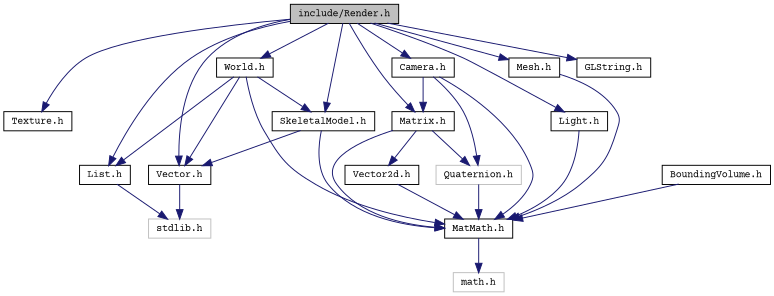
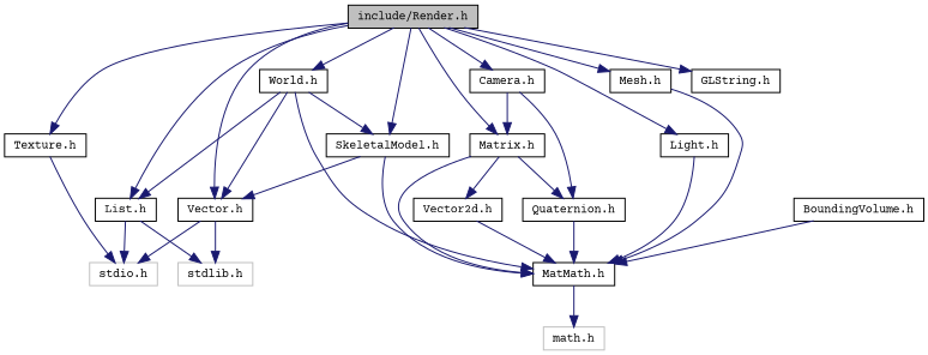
  digraph {
    fontname="Courier Prime"
    node [color=black fillcolor=white fontname="Courier Prime" fontsize=10 shape=record style=filled]
    edge [color=midnightblue fontname="Courier Prime" fontsize=10 labelfontname=Helvetica labelfontsize=10 style=solid]
    n1 [fillcolor=grey75 fontcolor=black height=0.2 label="include/Render.h" width=0.4]
    n2 [height=0.2 label="List.h" width=0.4]
    n3 [height=0.2 label="Vector.h" width=0.4]
    n4 [height=0.2 label="Matrix.h" width=0.4]
    n5 [height=0.2 label="Light.h" width=0.4]
    n6 [height=0.2 label="World.h" width=0.4]
    n7 [height=0.2 label="SkeletalModel.h" width=0.4]
    n8 [height=0.2 label="Mesh.h" width=0.4]
    n9 [height=0.2 label="Texture.h" width=0.4]
    n10 [height=0.2 label="Camera.h" width=0.4]
    n11 [height=0.2 label="GLString.h" width=0.4]
    n12 [color=grey75 height=0.2 label="stdlib.h" width=0.4]
+   n13 [color=grey75 height=0.2 label="stdio.h" width=0.4]
    n14 [height=0.2 label="MatMath.h" width=0.4]
-   n15 [color=grey75 height=0.2 label="Quaternion.h" width=0.4]
+   n15 [height=0.2 label="Quaternion.h" width=0.4]
    n16 [height=0.2 label="Vector2d.h" width=0.4]
    n17 [color=grey75 height=0.2 label="math.h" width=0.4]
    n18 [height=0.2 label="BoundingVolume.h" width=0.4]
    n1 -> n2
    n1 -> n3
    n1 -> n4
    n1 -> n5
    n1 -> n6
    n1 -> n7
    n1 -> n8
    n1 -> n9
    n1 -> n10
    n1 -> n11
    n2 -> n12
+   n2 -> n13
    n3 -> n12
+   n3 -> n13
    n4 -> n14
    n4 -> n15
    n4 -> n16
    n5 -> n14
    n6 -> n2
    n6 -> n3
    n6 -> n7
    n6 -> n14
    n7 -> n3
    n7 -> n14
    n8 -> n14
+   n9 -> n13
    n10 -> n4
-   n10 -> n14
    n10 -> n15
    n14 -> n17
    n15 -> n14
    n16 -> n14
    n18 -> n14
  }
